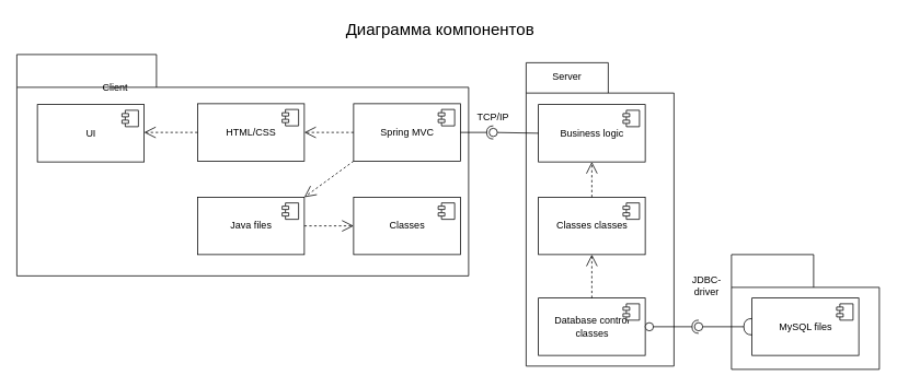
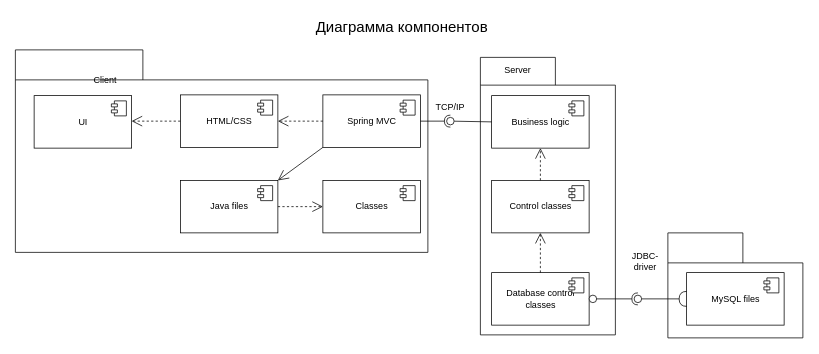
  <mxCell id="0" />
  <mxCell id="1" parent="0" />
  <mxCell id="2" value="" style="shape=folder;fontStyle=1;tabWidth=100;tabHeight=40;tabPosition=left;html=1;boundedLbl=1;" parent="1" vertex="1"><mxGeometry x="890" y="310" width="180" height="140" as="geometry" /></mxCell>
  <mxCell id="3" value="" style="shape=folder;fontStyle=1;tabWidth=100;tabHeight=37;tabPosition=left;html=1;boundedLbl=1;" parent="1" vertex="1"><mxGeometry x="640" y="76" width="180" height="370" as="geometry" /></mxCell>
  <mxCell id="4" value="Server" style="text;html=1;strokeColor=none;fillColor=none;align=center;verticalAlign=middle;whiteSpace=wrap;rounded=0;" parent="1" vertex="1"><mxGeometry x="640" y="83" width="100" height="20" as="geometry" /></mxCell>
  <mxCell id="5" value="" style="shape=folder;fontStyle=1;tabWidth=170;tabHeight=40;tabPosition=left;html=1;boundedLbl=1;" parent="1" vertex="1"><mxGeometry x="20" y="66" width="550" height="270" as="geometry" /></mxCell>
  <mxCell id="6" value="Client" style="text;html=1;strokeColor=none;fillColor=none;align=center;verticalAlign=middle;whiteSpace=wrap;rounded=0;" parent="1" vertex="1"><mxGeometry x="60" y="96" width="160" height="20" as="geometry" /></mxCell>
  <mxCell id="7" value="HTML/CSS" style="html=1;dropTarget=0;" parent="1" vertex="1"><mxGeometry x="240" y="126" width="130" height="70" as="geometry" /></mxCell>
  <mxCell id="8" value="" style="shape=module;jettyWidth=8;jettyHeight=4;" parent="7" vertex="1"><mxGeometry x="1" width="20" height="20" relative="1" as="geometry"><mxPoint x="-27" y="7" as="offset" /></mxGeometry></mxCell>
  <mxCell id="9" value="Spring MVC" style="html=1;dropTarget=0;" parent="1" vertex="1"><mxGeometry x="430" y="126" width="130" height="70" as="geometry" /></mxCell>
  <mxCell id="10" value="" style="shape=module;jettyWidth=8;jettyHeight=4;" parent="9" vertex="1"><mxGeometry x="1" width="20" height="20" relative="1" as="geometry"><mxPoint x="-27" y="7" as="offset" /></mxGeometry></mxCell>
  <mxCell id="11" value="UI" style="html=1;dropTarget=0;" parent="1" vertex="1"><mxGeometry x="45" y="127" width="130" height="70" as="geometry" /></mxCell>
  <mxCell id="12" value="" style="shape=module;jettyWidth=8;jettyHeight=4;" parent="11" vertex="1"><mxGeometry x="1" width="20" height="20" relative="1" as="geometry"><mxPoint x="-27" y="7" as="offset" /></mxGeometry></mxCell>
  <mxCell id="13" value="Java files" style="html=1;dropTarget=0;" parent="1" vertex="1"><mxGeometry x="240" y="240" width="130" height="70" as="geometry" /></mxCell>
  <mxCell id="14" value="" style="shape=module;jettyWidth=8;jettyHeight=4;" parent="13" vertex="1"><mxGeometry x="1" width="20" height="20" relative="1" as="geometry"><mxPoint x="-27" y="7" as="offset" /></mxGeometry></mxCell>
  <mxCell id="15" value="Classes" style="html=1;dropTarget=0;" parent="1" vertex="1"><mxGeometry x="430" y="240" width="130" height="70" as="geometry" /></mxCell>
  <mxCell id="16" value="" style="shape=module;jettyWidth=8;jettyHeight=4;" parent="15" vertex="1"><mxGeometry x="1" width="20" height="20" relative="1" as="geometry"><mxPoint x="-27" y="7" as="offset" /></mxGeometry></mxCell>
  <mxCell id="17" value="Business logic" style="html=1;dropTarget=0;" parent="1" vertex="1"><mxGeometry x="655" y="127" width="130" height="70" as="geometry" /></mxCell>
  <mxCell id="18" value="" style="shape=module;jettyWidth=8;jettyHeight=4;" parent="17" vertex="1"><mxGeometry x="1" width="20" height="20" relative="1" as="geometry"><mxPoint x="-27" y="7" as="offset" /></mxGeometry></mxCell>
  <mxCell id="19" value="Database control&lt;br&gt;classes" style="html=1;dropTarget=0;" parent="1" vertex="1"><mxGeometry x="655" y="363" width="130" height="70" as="geometry" /></mxCell>
  <mxCell id="20" value="" style="shape=module;jettyWidth=8;jettyHeight=4;" parent="19" vertex="1"><mxGeometry x="1" width="20" height="20" relative="1" as="geometry"><mxPoint x="-27" y="7" as="offset" /></mxGeometry></mxCell>
- <mxCell id="21" value="Classes classes" style="html=1;dropTarget=0;" parent="1" vertex="1"><mxGeometry x="655" y="240" width="130" height="70" as="geometry" /></mxCell>
+ <mxCell id="21" value="Control classes" style="html=1;dropTarget=0;" parent="1" vertex="1"><mxGeometry x="655" y="240" width="130" height="70" as="geometry" /></mxCell>
  <mxCell id="22" value="" style="shape=module;jettyWidth=8;jettyHeight=4;" parent="21" vertex="1"><mxGeometry x="1" width="20" height="20" relative="1" as="geometry"><mxPoint x="-27" y="7" as="offset" /></mxGeometry></mxCell>
  <mxCell id="23" value="MySQL files" style="html=1;dropTarget=0;" parent="1" vertex="1"><mxGeometry x="915" y="363" width="130" height="70" as="geometry" /></mxCell>
  <mxCell id="24" value="" style="shape=module;jettyWidth=8;jettyHeight=4;" parent="23" vertex="1"><mxGeometry x="1" width="20" height="20" relative="1" as="geometry"><mxPoint x="-27" y="7" as="offset" /></mxGeometry></mxCell>
  <mxCell id="25" value="" style="rounded=0;orthogonalLoop=1;jettySize=auto;html=1;endArrow=none;endFill=0;exitX=1;exitY=0.5;exitDx=0;exitDy=0;exitPerimeter=0;" parent="1" source="29" target="27" edge="1"><mxGeometry relative="1" as="geometry"><mxPoint x="900" y="398" as="sourcePoint" /></mxGeometry></mxCell>
  <mxCell id="26" value="" style="rounded=0;orthogonalLoop=1;jettySize=auto;html=1;endArrow=halfCircle;endFill=0;entryX=0.5;entryY=0.5;entryDx=0;entryDy=0;endSize=6;strokeWidth=1;" parent="1" target="27" edge="1"><mxGeometry relative="1" as="geometry"><mxPoint x="790" y="398" as="sourcePoint" /></mxGeometry></mxCell>
  <mxCell id="27" value="" style="ellipse;whiteSpace=wrap;html=1;fontFamily=Helvetica;fontSize=12;fontColor=#000000;align=center;strokeColor=#000000;fillColor=#ffffff;points=[];aspect=fixed;resizable=0;rotation=-180;" parent="1" vertex="1"><mxGeometry x="845" y="393" width="10" height="10" as="geometry" /></mxCell>
  <mxCell id="28" value="JDBC-driver" style="text;html=1;strokeColor=none;fillColor=none;align=center;verticalAlign=middle;whiteSpace=wrap;rounded=0;" parent="1" vertex="1"><mxGeometry x="840" y="338" width="40" height="20" as="geometry" /></mxCell>
  <mxCell id="29" value="" style="shape=requiredInterface;html=1;verticalLabelPosition=bottom;rotation=-180;" parent="1" vertex="1"><mxGeometry x="905" y="388" width="10" height="20" as="geometry" /></mxCell>
  <mxCell id="30" value="" style="ellipse;whiteSpace=wrap;html=1;fontFamily=Helvetica;fontSize=12;fontColor=#000000;align=center;strokeColor=#000000;fillColor=#ffffff;points=[];aspect=fixed;resizable=0;" parent="1" vertex="1"><mxGeometry x="785" y="393" width="10" height="10" as="geometry" /></mxCell>
  <mxCell id="31" value="" style="rounded=0;orthogonalLoop=1;jettySize=auto;html=1;endArrow=none;endFill=0;exitX=0;exitY=0.5;exitDx=0;exitDy=0;" parent="1" source="17" target="33" edge="1"><mxGeometry relative="1" as="geometry"><mxPoint x="600" y="126" as="sourcePoint" /></mxGeometry></mxCell>
  <mxCell id="32" value="" style="rounded=0;orthogonalLoop=1;jettySize=auto;html=1;endArrow=halfCircle;endFill=0;entryX=0.5;entryY=0.5;entryDx=0;entryDy=0;endSize=6;strokeWidth=1;exitX=1;exitY=0.5;exitDx=0;exitDy=0;" parent="1" source="9" target="33" edge="1"><mxGeometry relative="1" as="geometry"><mxPoint x="620" y="161" as="sourcePoint" /><Array as="points" /></mxGeometry></mxCell>
  <mxCell id="33" value="" style="ellipse;whiteSpace=wrap;html=1;fontFamily=Helvetica;fontSize=12;fontColor=#000000;align=center;strokeColor=#000000;fillColor=#ffffff;points=[];aspect=fixed;resizable=0;" parent="1" vertex="1"><mxGeometry x="595" y="156" width="10" height="10" as="geometry" /></mxCell>
  <mxCell id="34" value="TCP/IP" style="text;html=1;strokeColor=none;fillColor=none;align=center;verticalAlign=middle;whiteSpace=wrap;rounded=0;" parent="1" vertex="1"><mxGeometry x="580" y="133" width="40" height="20" as="geometry" /></mxCell>
  <mxCell id="35" value="" style="endArrow=open;endSize=12;dashed=1;html=1;entryX=1;entryY=0.5;entryDx=0;entryDy=0;exitX=0;exitY=0.5;exitDx=0;exitDy=0;" parent="1" source="7" edge="1"><mxGeometry width="160" relative="1" as="geometry"><mxPoint x="130" y="216" as="sourcePoint" /><mxPoint x="175" y="161" as="targetPoint" /></mxGeometry></mxCell>
- <mxCell id="36" value="" style="endArrow=open;endSize=12;dashed=1;html=1;entryX=1;entryY=0;entryDx=0;entryDy=0;exitX=0;exitY=1;exitDx=0;exitDy=0;" parent="1" source="9" target="13" edge="1"><mxGeometry width="160" relative="1" as="geometry"><mxPoint x="304.5" y="196" as="sourcePoint" /><mxPoint x="304.5" y="240" as="targetPoint" /></mxGeometry></mxCell>
+ <mxCell id="36" value="" style="endArrow=open;endSize=12;dashed=0;html=1;entryX=1;entryY=0;entryDx=0;entryDy=0;exitX=0;exitY=1;exitDx=0;exitDy=0;" parent="1" source="9" target="13" edge="1"><mxGeometry width="160" relative="1" as="geometry"><mxPoint x="304.5" y="196" as="sourcePoint" /><mxPoint x="304.5" y="240" as="targetPoint" /></mxGeometry></mxCell>
  <mxCell id="37" value="" style="endArrow=open;endSize=12;dashed=1;html=1;entryX=0;entryY=0.5;entryDx=0;entryDy=0;exitX=1;exitY=0.5;exitDx=0;exitDy=0;" parent="1" source="13" target="15" edge="1"><mxGeometry width="160" relative="1" as="geometry"><mxPoint x="160" y="246" as="sourcePoint" /><mxPoint x="160" y="290" as="targetPoint" /></mxGeometry></mxCell>
  <mxCell id="38" value="" style="endArrow=open;endSize=12;dashed=1;html=1;entryX=1;entryY=0.5;entryDx=0;entryDy=0;exitX=0;exitY=0.5;exitDx=0;exitDy=0;" parent="1" source="9" target="7" edge="1"><mxGeometry width="160" relative="1" as="geometry"><mxPoint x="170" y="256" as="sourcePoint" /><mxPoint x="170" y="300" as="targetPoint" /></mxGeometry></mxCell>
  <mxCell id="39" value="" style="endArrow=open;endSize=12;dashed=1;html=1;entryX=0.5;entryY=1;entryDx=0;entryDy=0;exitX=0.5;exitY=0;exitDx=0;exitDy=0;" parent="1" source="21" target="17" edge="1"><mxGeometry width="160" relative="1" as="geometry"><mxPoint x="920" y="196" as="sourcePoint" /><mxPoint x="720" y="247" as="targetPoint" /></mxGeometry></mxCell>
  <mxCell id="40" value="" style="endArrow=open;endSize=12;dashed=1;html=1;entryX=0.5;entryY=1;entryDx=0;entryDy=0;exitX=0.5;exitY=0;exitDx=0;exitDy=0;" parent="1" source="19" target="21" edge="1"><mxGeometry width="160" relative="1" as="geometry"><mxPoint x="960" y="236" as="sourcePoint" /><mxPoint x="719.5" y="363" as="targetPoint" /></mxGeometry></mxCell>
  <mxCell id="41" value="&lt;span style=&quot;font-size: 20px;&quot;&gt;Диаграмма компонентов&lt;/span&gt;" style="text;html=1;align=center;verticalAlign=middle;resizable=0;points=[];autosize=1;strokeColor=none;fillColor=none;fontSize=20;" parent="1" vertex="1"><mxGeometry x="410" y="20" width="250" height="30" as="geometry" /></mxCell>
